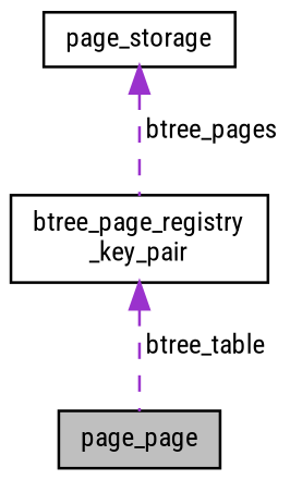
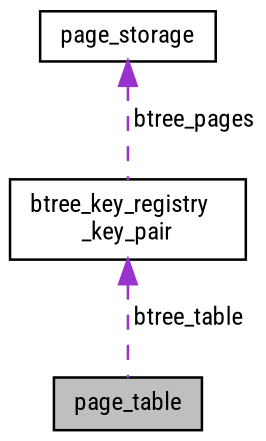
  digraph {
    fontname="Roboto Condensed"
    node [color=black fillcolor=white fontname="Roboto Condensed" fontsize=10 shape=record style=filled]
    edge [color=darkorchid3 dir=back fontname="Roboto Condensed" fontsize=10 labelfontname=Helvetica labelfontsize=10 style=dashed]
-   n1 [fillcolor=grey75 fontcolor=black height=0.2 label=page_page width=0.4]
+   n1 [fillcolor=grey75 fontcolor=black height=0.2 label=page_table width=0.4]
    n2 [height=0.2 label=page_storage width=0.4]
-   n3 [height=0.2 label="btree_page_registry\l_key_pair" width=0.4]
+   n3 [height=0.2 label="btree_key_registry\l_key_pair" width=0.4]
    n2 -> n3 [label=" btree_pages"]
    n3 -> n1 [label=" btree_table"]
  }
